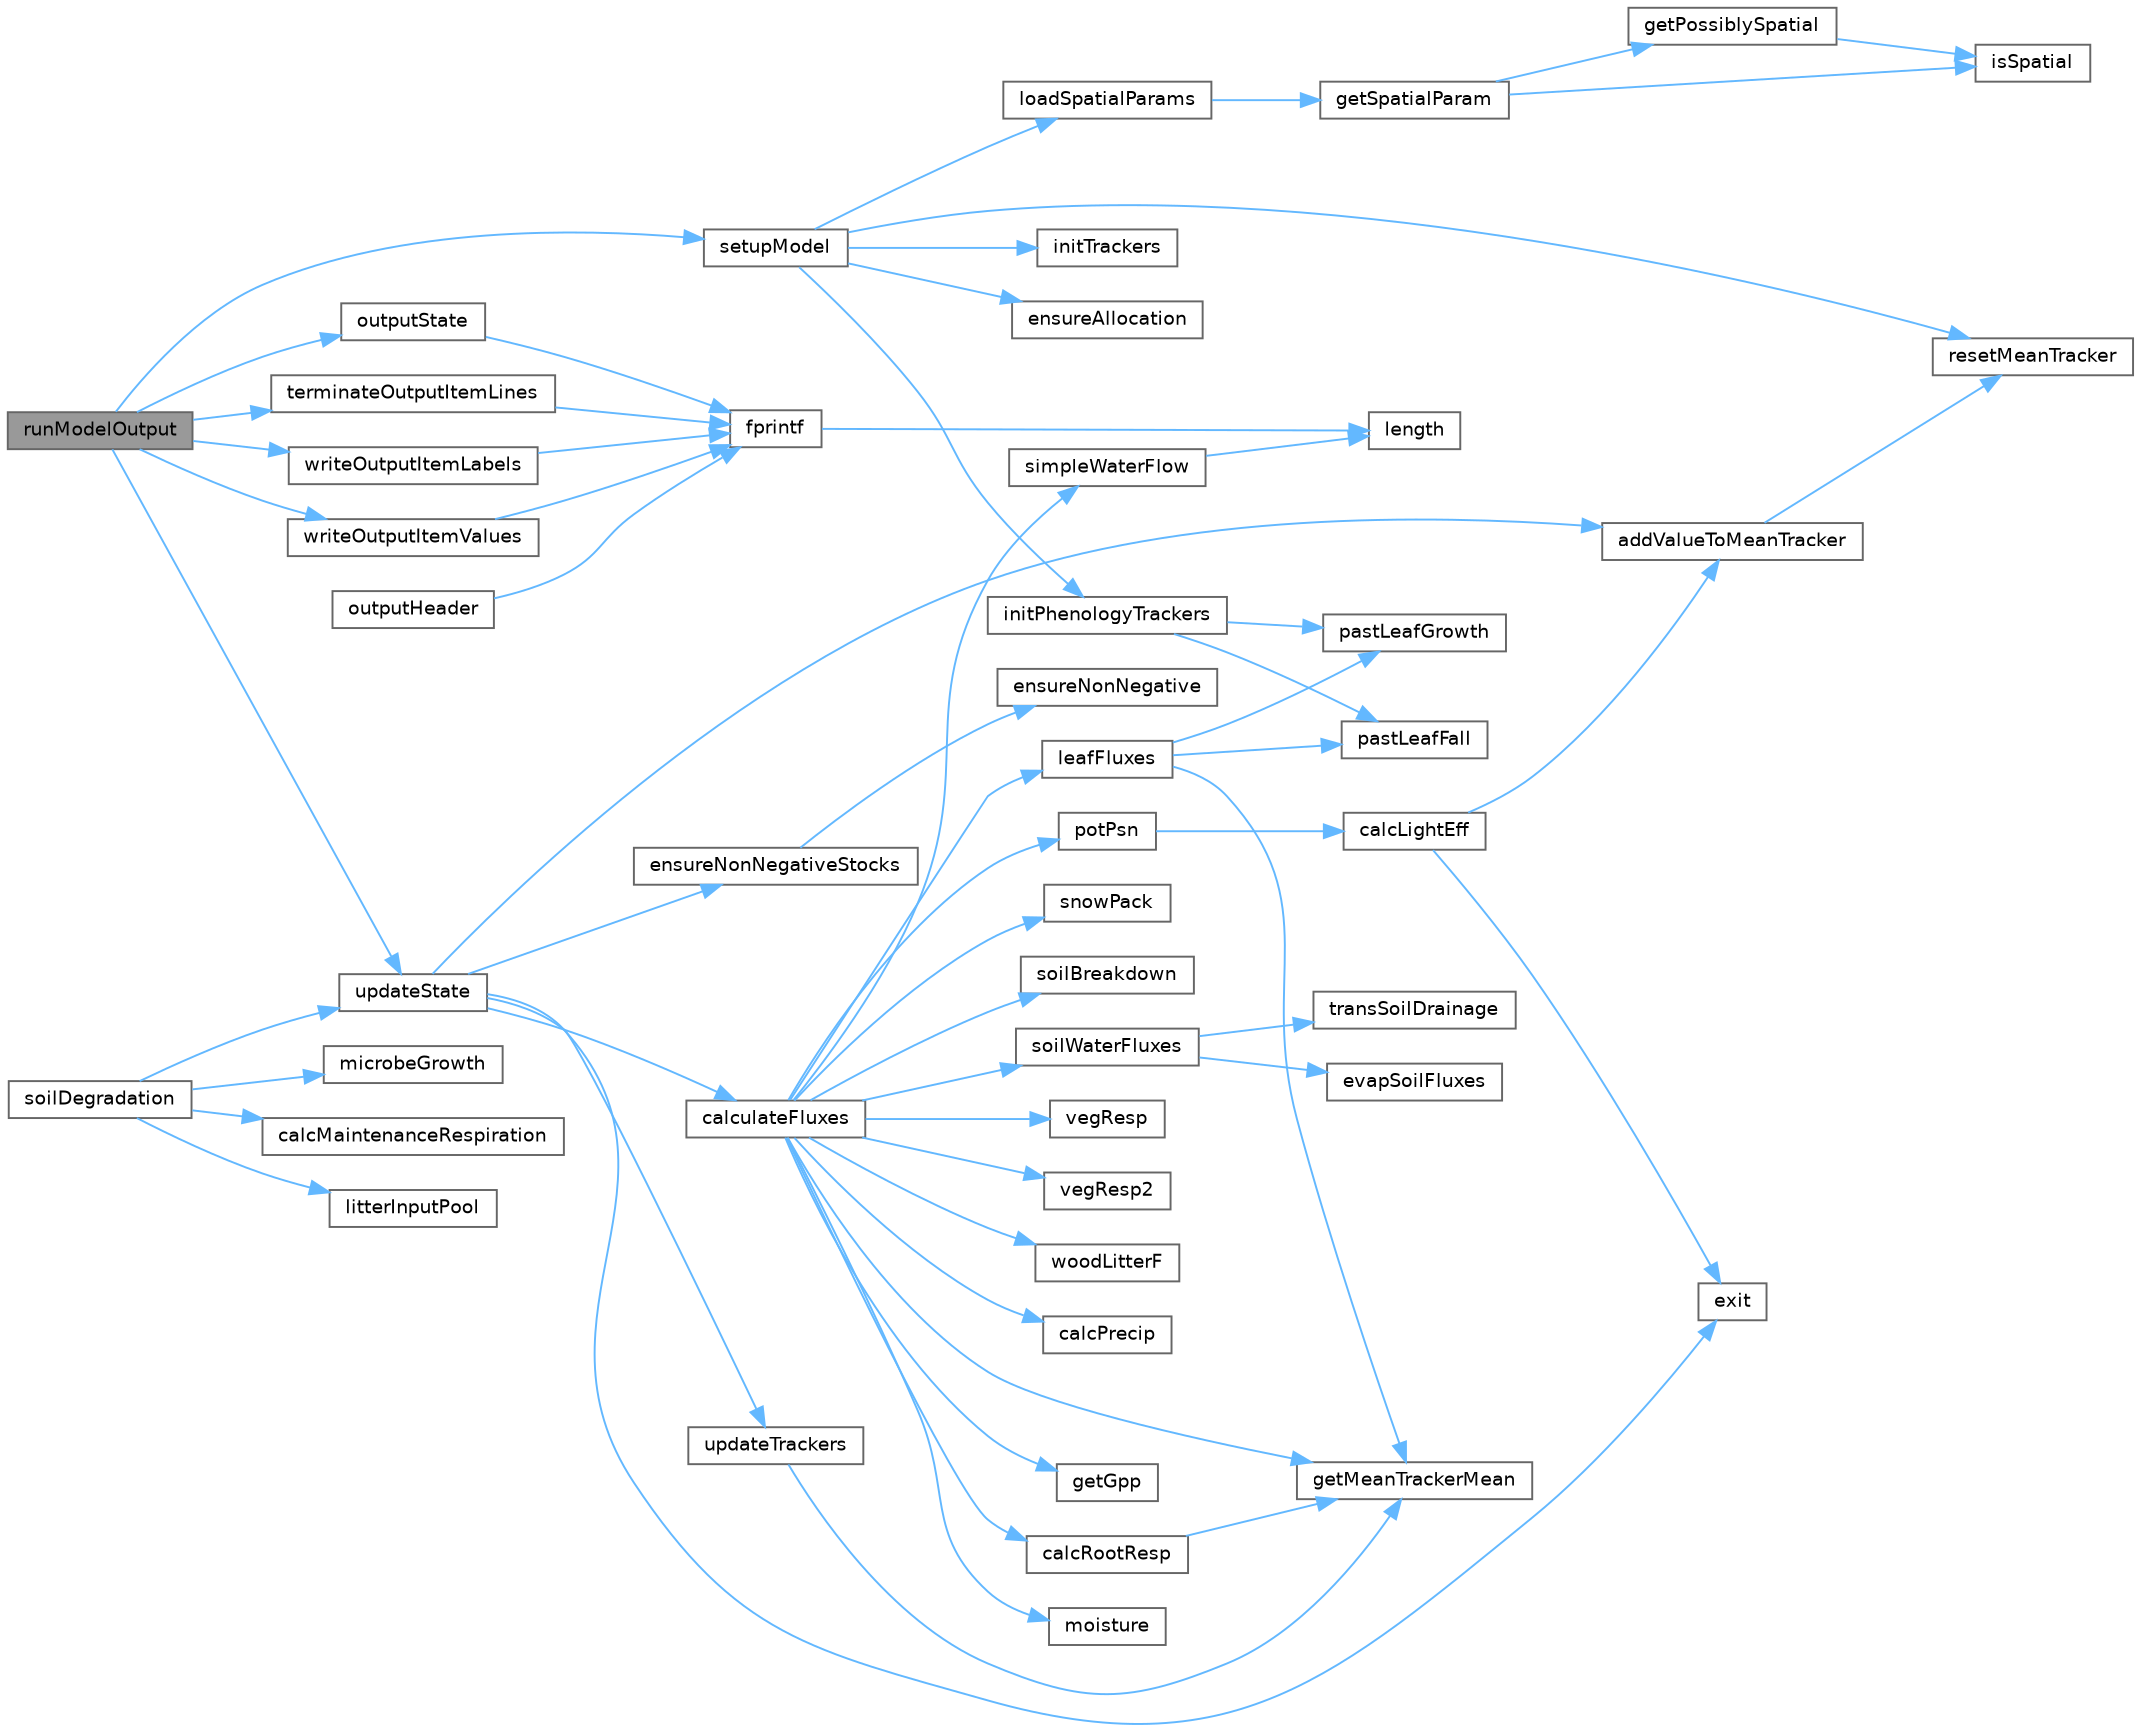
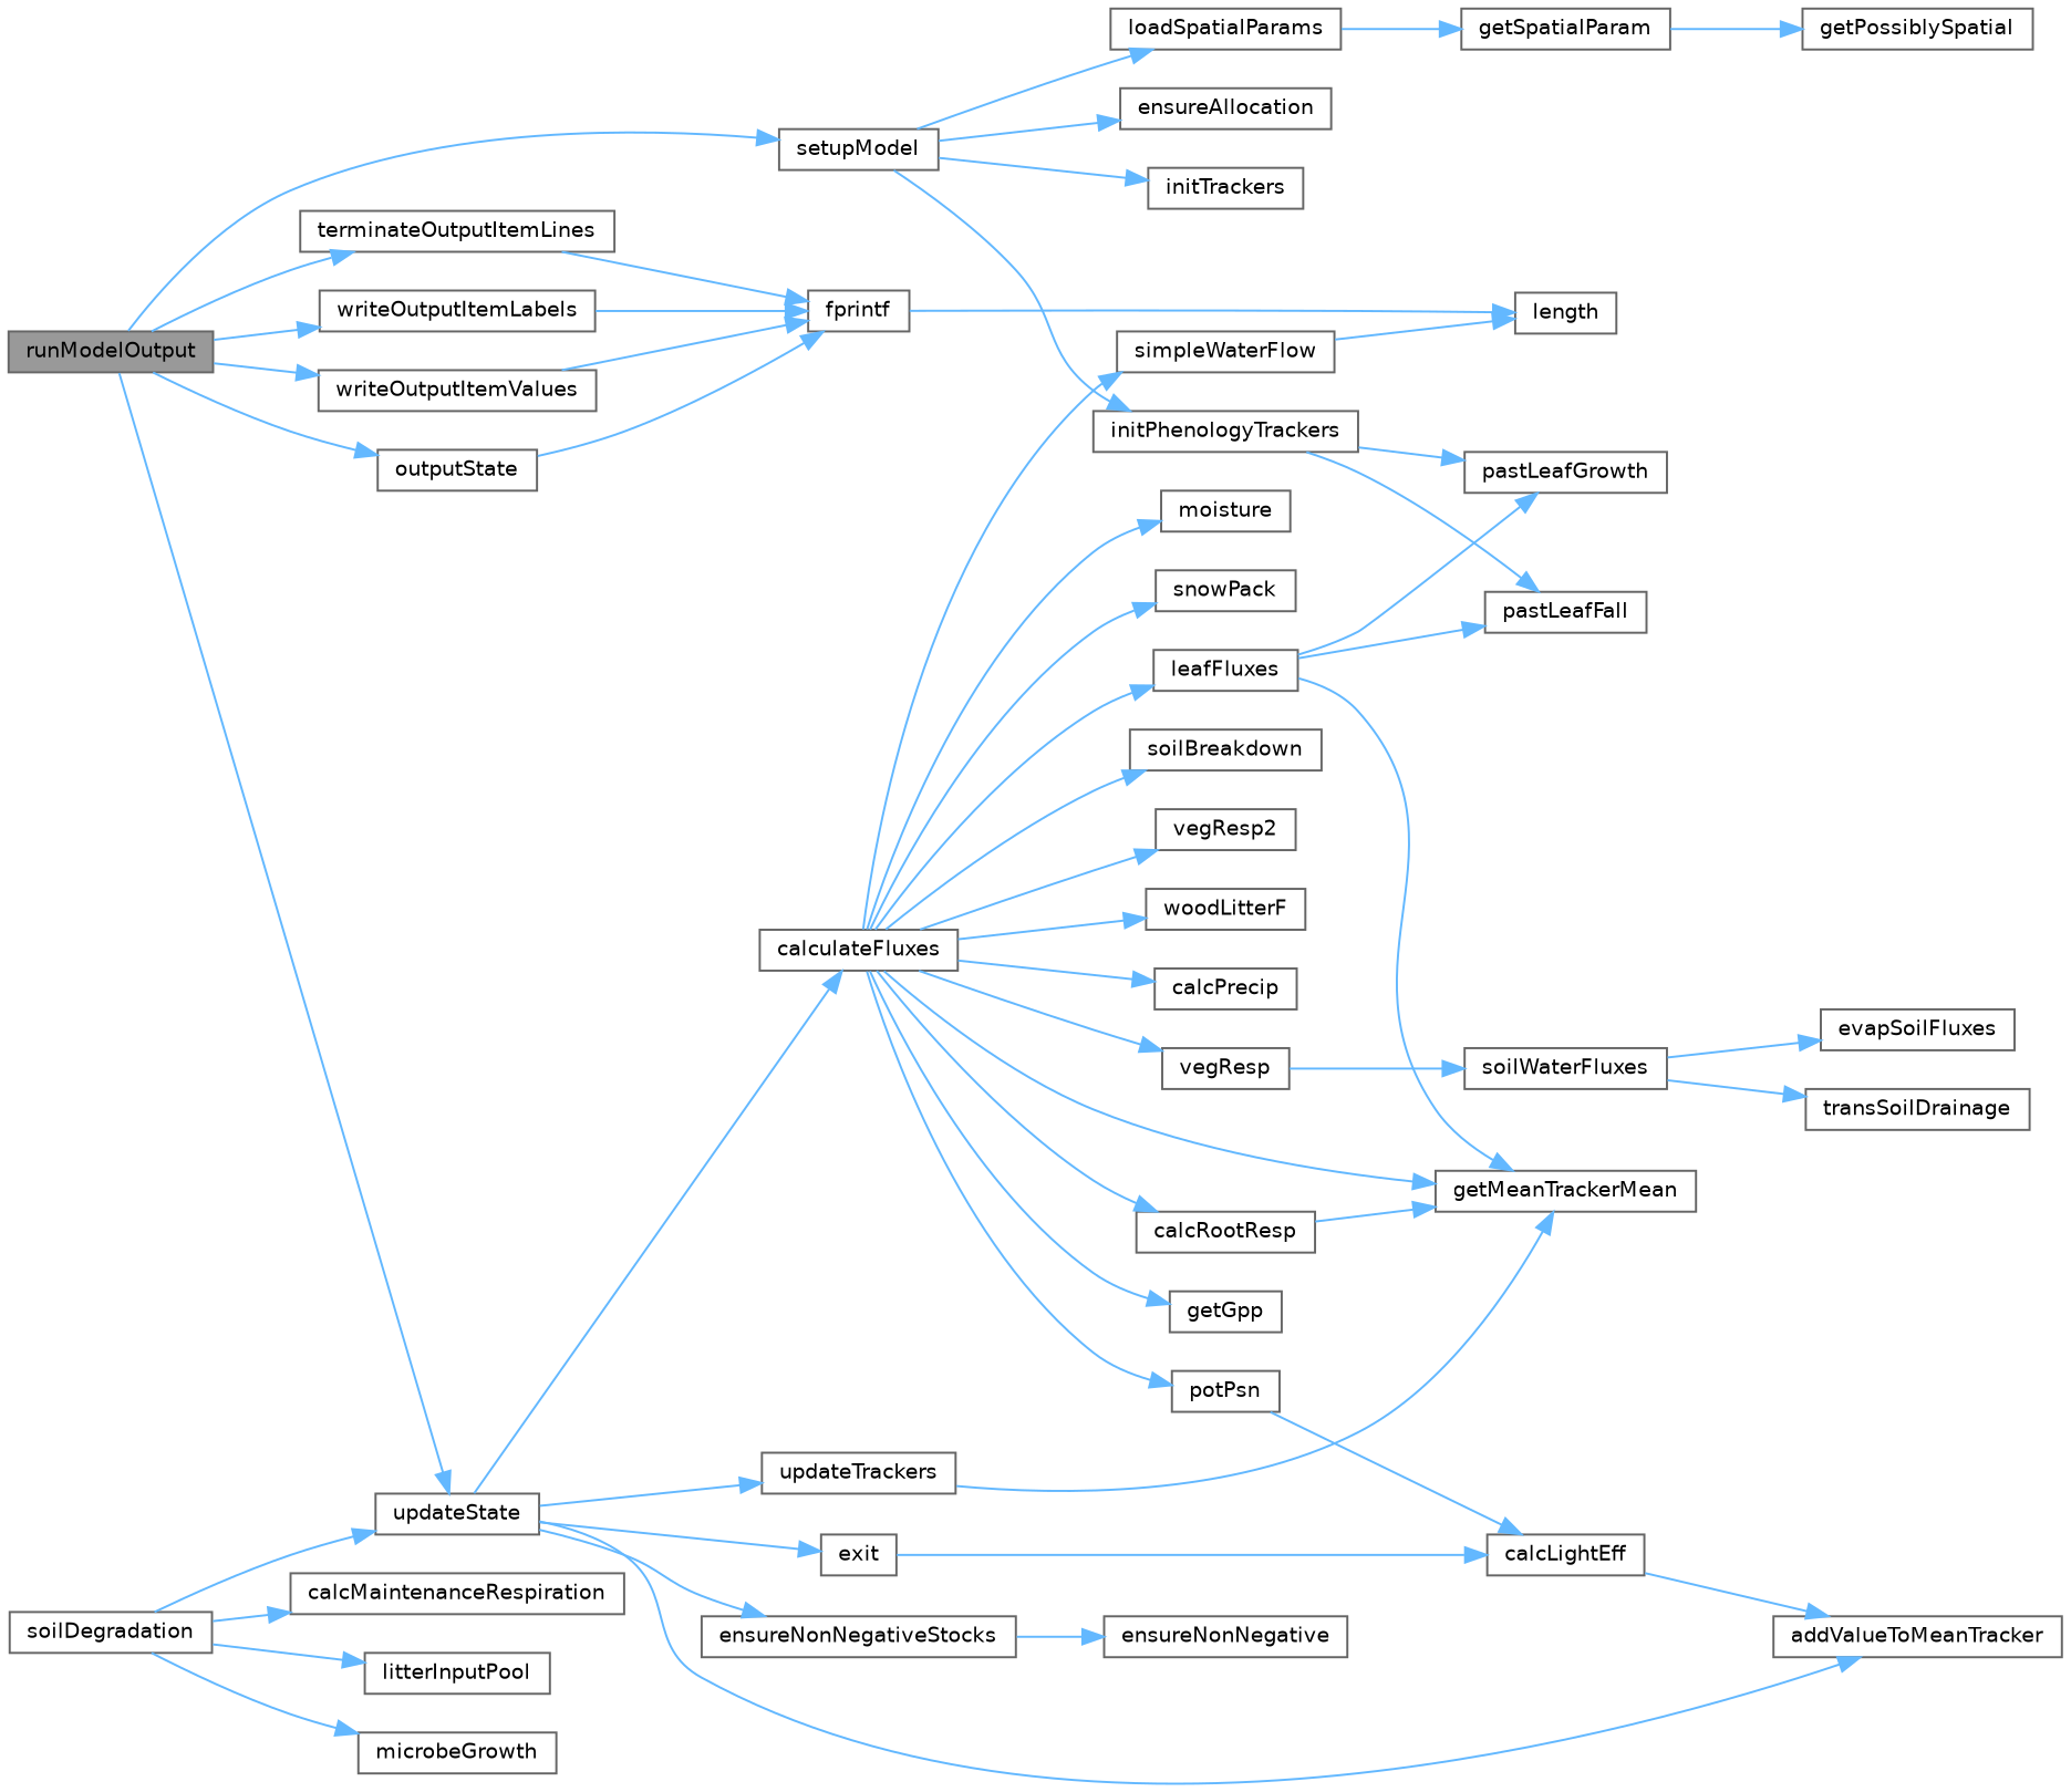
  digraph {
    rankdir=LR
    node [color=grey40 fillcolor=white fontname=Helvetica fontsize=10 shape=box style=filled]
    edge [color=steelblue1 fontname=Helvetica fontsize=10 labelfontname=Helvetica labelfontsize=10 style=solid]
    n1 [color=gray40 fillcolor=grey60 fontcolor=black height=0.2 label=runModelOutput width=0.4]
    n2 [height=0.2 label=outputState width=0.4]
    n3 [height=0.2 label=setupModel width=0.4]
    n4 [height=0.2 label=terminateOutputItemLines width=0.4]
    n5 [height=0.2 label=updateState width=0.4]
    n6 [height=0.2 label=writeOutputItemLabels width=0.4]
    n7 [height=0.2 label=writeOutputItemValues width=0.4]
-   n8 [height=0.2 label=outputHeader width=0.4]
    n9 [height=0.2 label=fprintf width=0.4]
    n10 [height=0.2 label=ensureAllocation width=0.4]
    n11 [height=0.2 label=initPhenologyTrackers width=0.4]
    n12 [height=0.2 label=initTrackers width=0.4]
    n13 [height=0.2 label=loadSpatialParams width=0.4]
-   n14 [height=0.2 label=resetMeanTracker width=0.4]
    n15 [height=0.2 label=addValueToMeanTracker width=0.4]
    n16 [height=0.2 label=calculateFluxes width=0.4]
    n17 [height=0.2 label=exit width=0.4]
    n18 [height=0.2 label=ensureNonNegativeStocks width=0.4]
    n19 [height=0.2 label=updateTrackers width=0.4]
    n20 [height=0.2 label=length width=0.4]
    n21 [height=0.2 label=pastLeafFall width=0.4]
    n22 [height=0.2 label=pastLeafGrowth width=0.4]
    n23 [height=0.2 label=getSpatialParam width=0.4]
    n24 [height=0.2 label=getPossiblySpatial width=0.4]
-   n25 [height=0.2 label=isSpatial width=0.4]
    n26 [height=0.2 label=calcPrecip width=0.4]
    n27 [height=0.2 label=calcRootResp width=0.4]
    n28 [height=0.2 label=getGpp width=0.4]
    n29 [height=0.2 label=getMeanTrackerMean width=0.4]
    n30 [height=0.2 label=leafFluxes width=0.4]
    n31 [height=0.2 label=moisture width=0.4]
    n32 [height=0.2 label=potPsn width=0.4]
    n33 [height=0.2 label=simpleWaterFlow width=0.4]
    n34 [height=0.2 label=snowPack width=0.4]
    n35 [height=0.2 label=soilBreakdown width=0.4]
    n36 [height=0.2 label=soilWaterFluxes width=0.4]
    n37 [height=0.2 label=vegResp width=0.4]
    n38 [height=0.2 label=vegResp2 width=0.4]
    n39 [height=0.2 label=woodLitterF width=0.4]
    n40 [height=0.2 label=ensureNonNegative width=0.4]
    n41 [height=0.2 label=soilDegradation width=0.4]
    n42 [height=0.2 label=calcMaintenanceRespiration width=0.4]
    n43 [height=0.2 label=litterInputPool width=0.4]
    n44 [height=0.2 label=microbeGrowth width=0.4]
    n45 [height=0.2 label=calcLightEff width=0.4]
    n46 [height=0.2 label=evapSoilFluxes width=0.4]
    n47 [height=0.2 label=transSoilDrainage width=0.4]
    n1 -> n2
    n1 -> n3
    n1 -> n4
    n1 -> n5
    n1 -> n6
    n1 -> n7
    n2 -> n9
    n3 -> n10
    n3 -> n11
    n3 -> n12
    n3 -> n13
-   n3 -> n14
    n4 -> n9
    n5 -> n15
    n5 -> n16
    n5 -> n17
    n5 -> n18
    n5 -> n19
    n6 -> n9
    n7 -> n9
-   n8 -> n9
    n9 -> n20
    n11 -> n21
    n11 -> n22
    n13 -> n23
-   n15 -> n14
    n16 -> n26
    n16 -> n27
    n16 -> n28
    n16 -> n29
    n16 -> n30
    n16 -> n31
    n16 -> n32
    n16 -> n33
    n16 -> n34
    n16 -> n35
-   n16 -> n36
+   n37 -> n36
    n16 -> n37
    n16 -> n38
    n16 -> n39
    n18 -> n40
    n19 -> n29
    n23 -> n24
-   n23 -> n25
-   n24 -> n25
    n27 -> n29
    n30 -> n21
    n30 -> n22
    n30 -> n29
    n32 -> n45
    n33 -> n20
    n36 -> n46
    n36 -> n47
    n41 -> n5
    n41 -> n42
    n41 -> n43
    n41 -> n44
    n45 -> n15
-   n45 -> n17
+   n17 -> n45
  }
